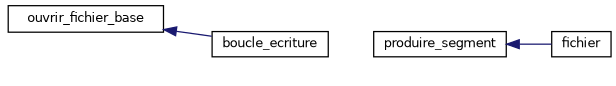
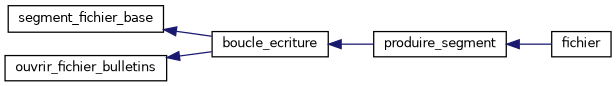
  digraph {
    rankdir=LR
    node [color=black fillcolor=white fontname=Helvetica fontsize=10 shape=record style=filled]
    edge [color=midnightblue dir=back fontname=Helvetica fontsize=10 labelfontname=Helvetica labelfontsize=10 style=solid]
-   n1 [height=0.2 label=ouvrir_fichier_base width=0.4]
+   n1 [height=0.2 label=segment_fichier_base width=0.4]
    n2 [height=0.2 label=boucle_ecriture width=0.4]
+   n3 [height=0.2 label=ouvrir_fichier_bulletins width=0.4]
    n4 [height=0.2 label=produire_segment width=0.4]
    n5 [height=0.2 label=fichier width=0.4]
    n1 -> n2
+   n2 -> n4
+   n3 -> n2
    n4 -> n5
  }
